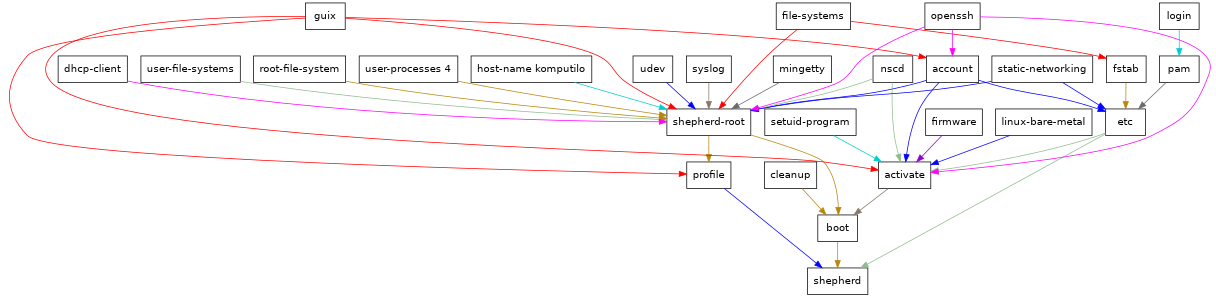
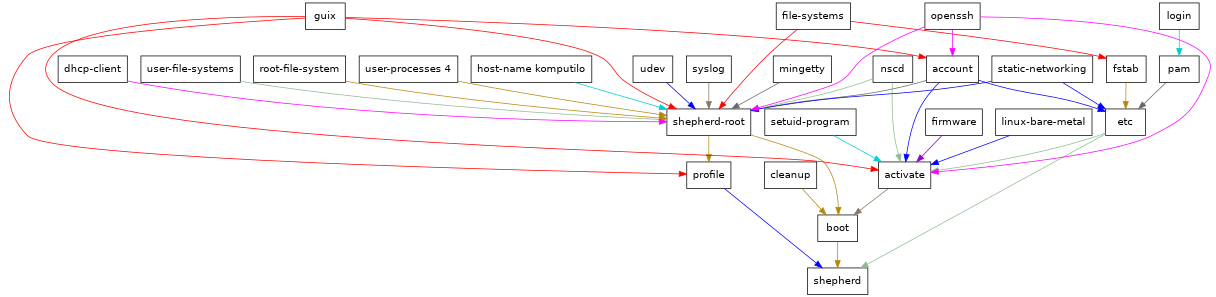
  digraph {
    fontsize=20
    node [fontname=Helvetica shape=box]
    edge [color=blue]
    n1 [label=shepherd]
    n2 [label=profile]
    n3 [label=etc]
    n4 [label=activate]
    n5 [label=boot]
    n6 [label="shepherd-root"]
    n7 [label=guix]
    n8 [label=account]
    n9 [label="file-systems"]
    n10 [label=fstab]
    n11 [label="user-file-systems"]
    n12 [label="root-file-system"]
    n13 [label="user-processes 4"]
    n14 [label="host-name komputilo"]
    n15 [label=udev]
    n16 [label=nscd]
    n17 [label=syslog]
    n18 [label="static-networking"]
    n19 [label=mingetty]
    n20 [label=openssh]
    n21 [label="dhcp-client"]
    n22 [label=pam]
    n23 [label=login]
    n24 [label=cleanup]
    n25 [label=firmware]
    n26 [label="linux-bare-metal"]
    n27 [label="setuid-program"]
    n2 -> n1
    n3 -> n1 [color=darkseagreen]
    n3 -> n4 [color=darkseagreen]
    n4 -> n5 [color=peachpuff4]
    n5 -> n1 [color=darkgoldenrod]
    n6 -> n2 [color=darkgoldenrod]
    n6 -> n5 [color=darkgoldenrod]
    n7 -> n2 [color=red]
    n7 -> n4 [color=red]
    n7 -> n6 [color=red]
    n7 -> n8 [color=red]
    n8 -> n3
    n8 -> n4
-   n8 -> n6
+   n8 -> n6 [color=dimgrey]
    n9 -> n6 [color=red]
    n9 -> n10 [color=red]
    n10 -> n3 [color=darkgoldenrod]
    n11 -> n6 [color=darkseagreen]
    n12 -> n6 [color=darkgoldenrod]
    n13 -> n6 [color=darkgoldenrod]
    n14 -> n6 [color=cyan3]
    n15 -> n6
    n16 -> n4 [color=darkseagreen]
    n16 -> n6 [color=darkseagreen]
    n17 -> n6 [color=peachpuff4]
    n18 -> n3
    n18 -> n6
    n19 -> n6 [color=dimgrey]
    n20 -> n4 [color=magenta]
    n20 -> n6 [color=magenta]
    n20 -> n8 [color=magenta]
    n21 -> n6 [color=magenta]
    n22 -> n3 [color=dimgrey]
    n23 -> n22 [color=cyan3]
    n24 -> n5 [color=darkgoldenrod]
    n25 -> n4 [color=darkviolet]
    n26 -> n4
    n27 -> n4 [color=cyan3]
  }
